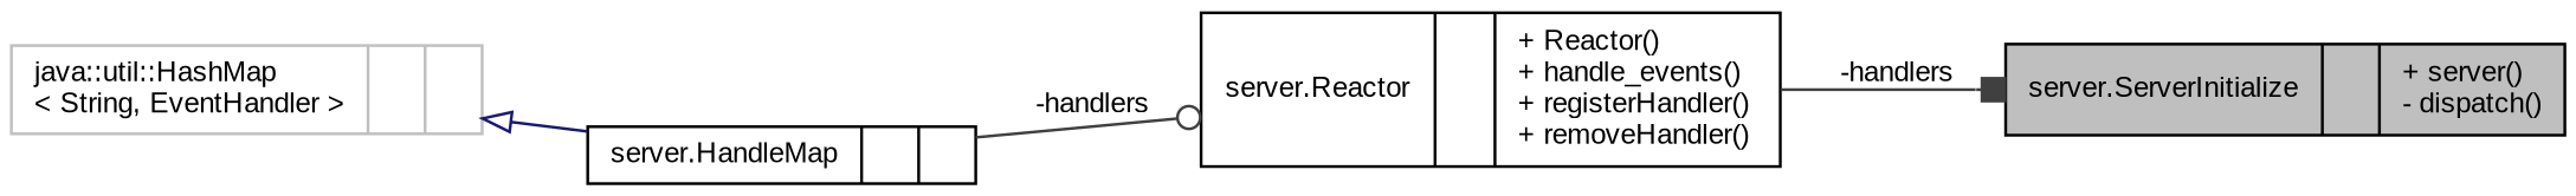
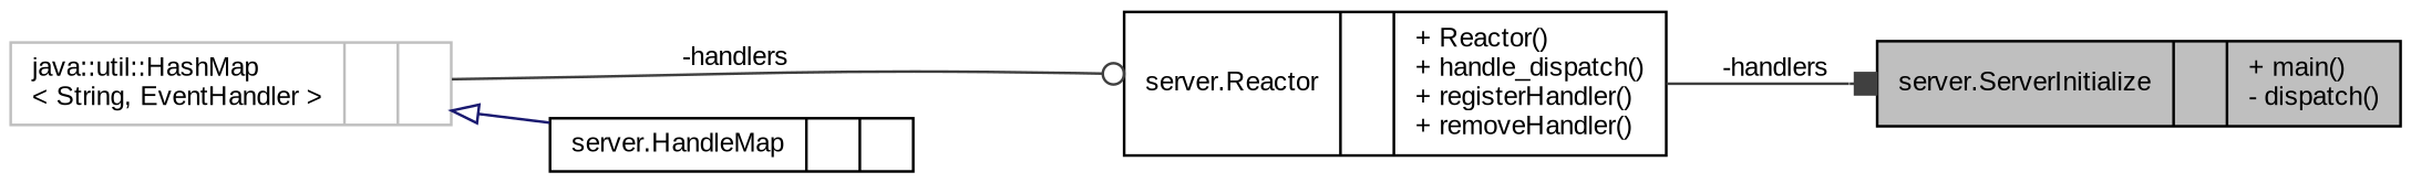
  digraph {
    fontname="Liberation Sans"
    rankdir=LR
    node [color=black fillcolor=white fontname="Liberation Sans" fontsize=10 shape=record style=filled]
    edge [color=grey25 fontname="Liberation Sans" fontsize=10 labelfontname=Helvetica labelfontsize=10 style=solid]
-   n1 [fillcolor=grey75 fontcolor=black height=0.2 label="{server.ServerInitialize\n||+ server()\l- dispatch()\l}" width=0.4]
-   n2 [height=0.2 label="{server.Reactor\n||+ Reactor()\l+ handle_events()\l+ registerHandler()\l+ removeHandler()\l}" width=0.4]
+   n1 [fillcolor=grey75 fontcolor=black height=0.2 label="{server.ServerInitialize\n||+ main()\l- dispatch()\l}" width=0.4]
+   n2 [height=0.2 label="{server.Reactor\n||+ Reactor()\l+ handle_dispatch()\l+ registerHandler()\l+ removeHandler()\l}" width=0.4]
    n3 [height=0.2 label="{server.HandleMap\n||}" width=0.4]
    n4 [color=grey75 height=0.2 label="{java::util::HashMap\l\< String, EventHandler \>\n||}" width=0.4]
    n2 -> n1 [arrowhead=box label=" -handlers"]
-   n3 -> n2 [arrowhead=odot label=" -handlers"]
+   n4 -> n2 [arrowhead=odot label=" -handlers"]
    n4 -> n3 [arrowtail=onormal color=midnightblue dir=back]
  }
